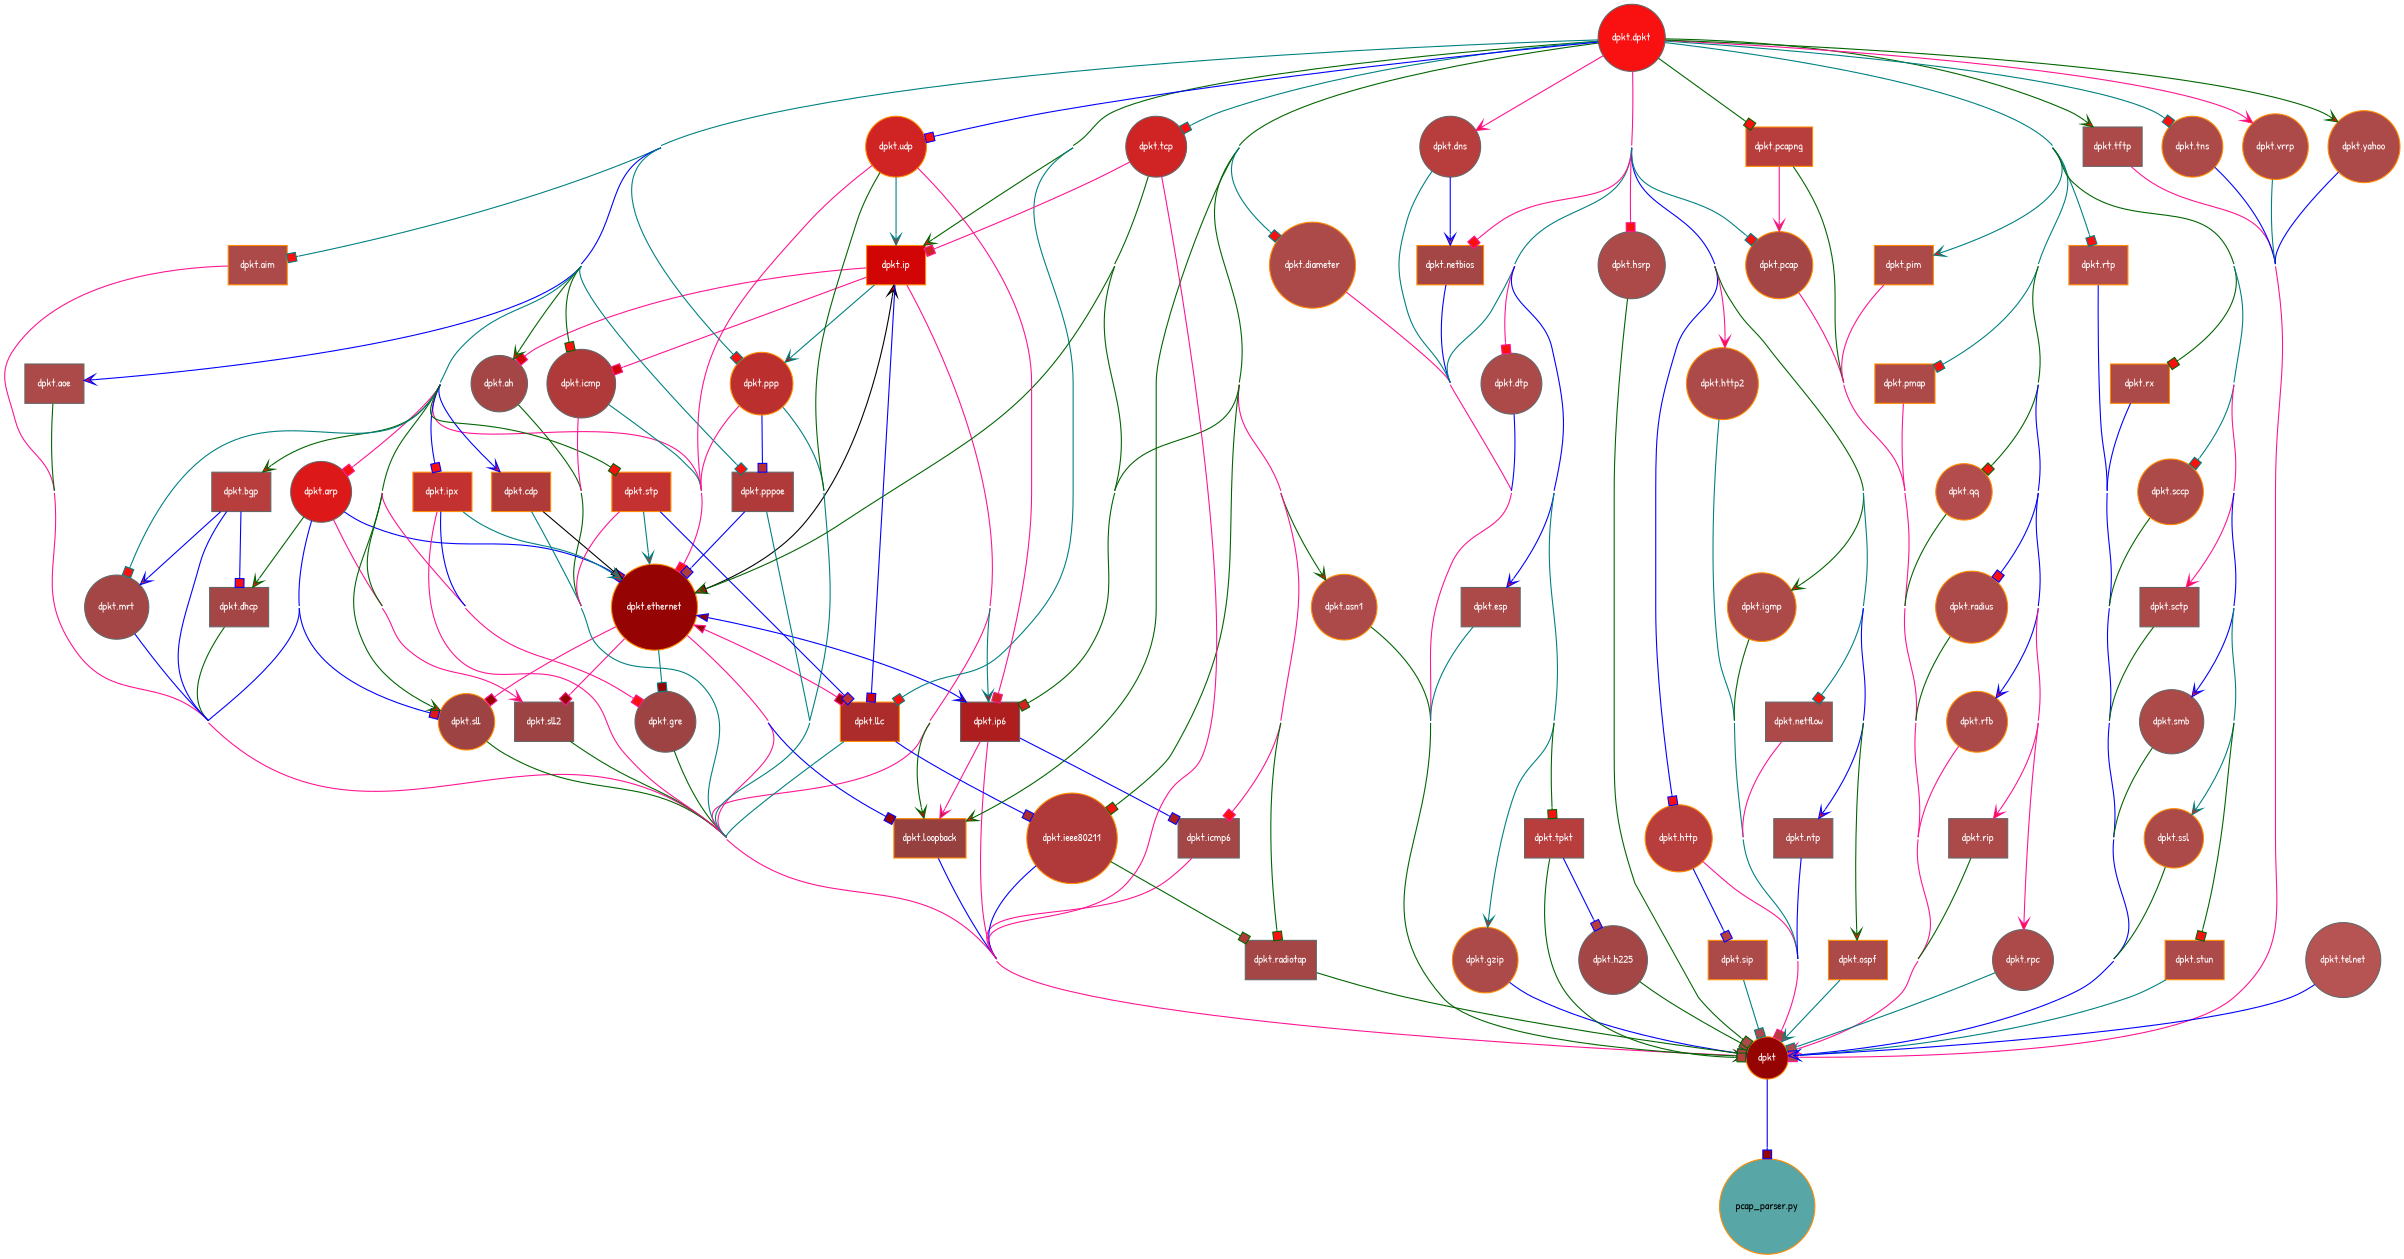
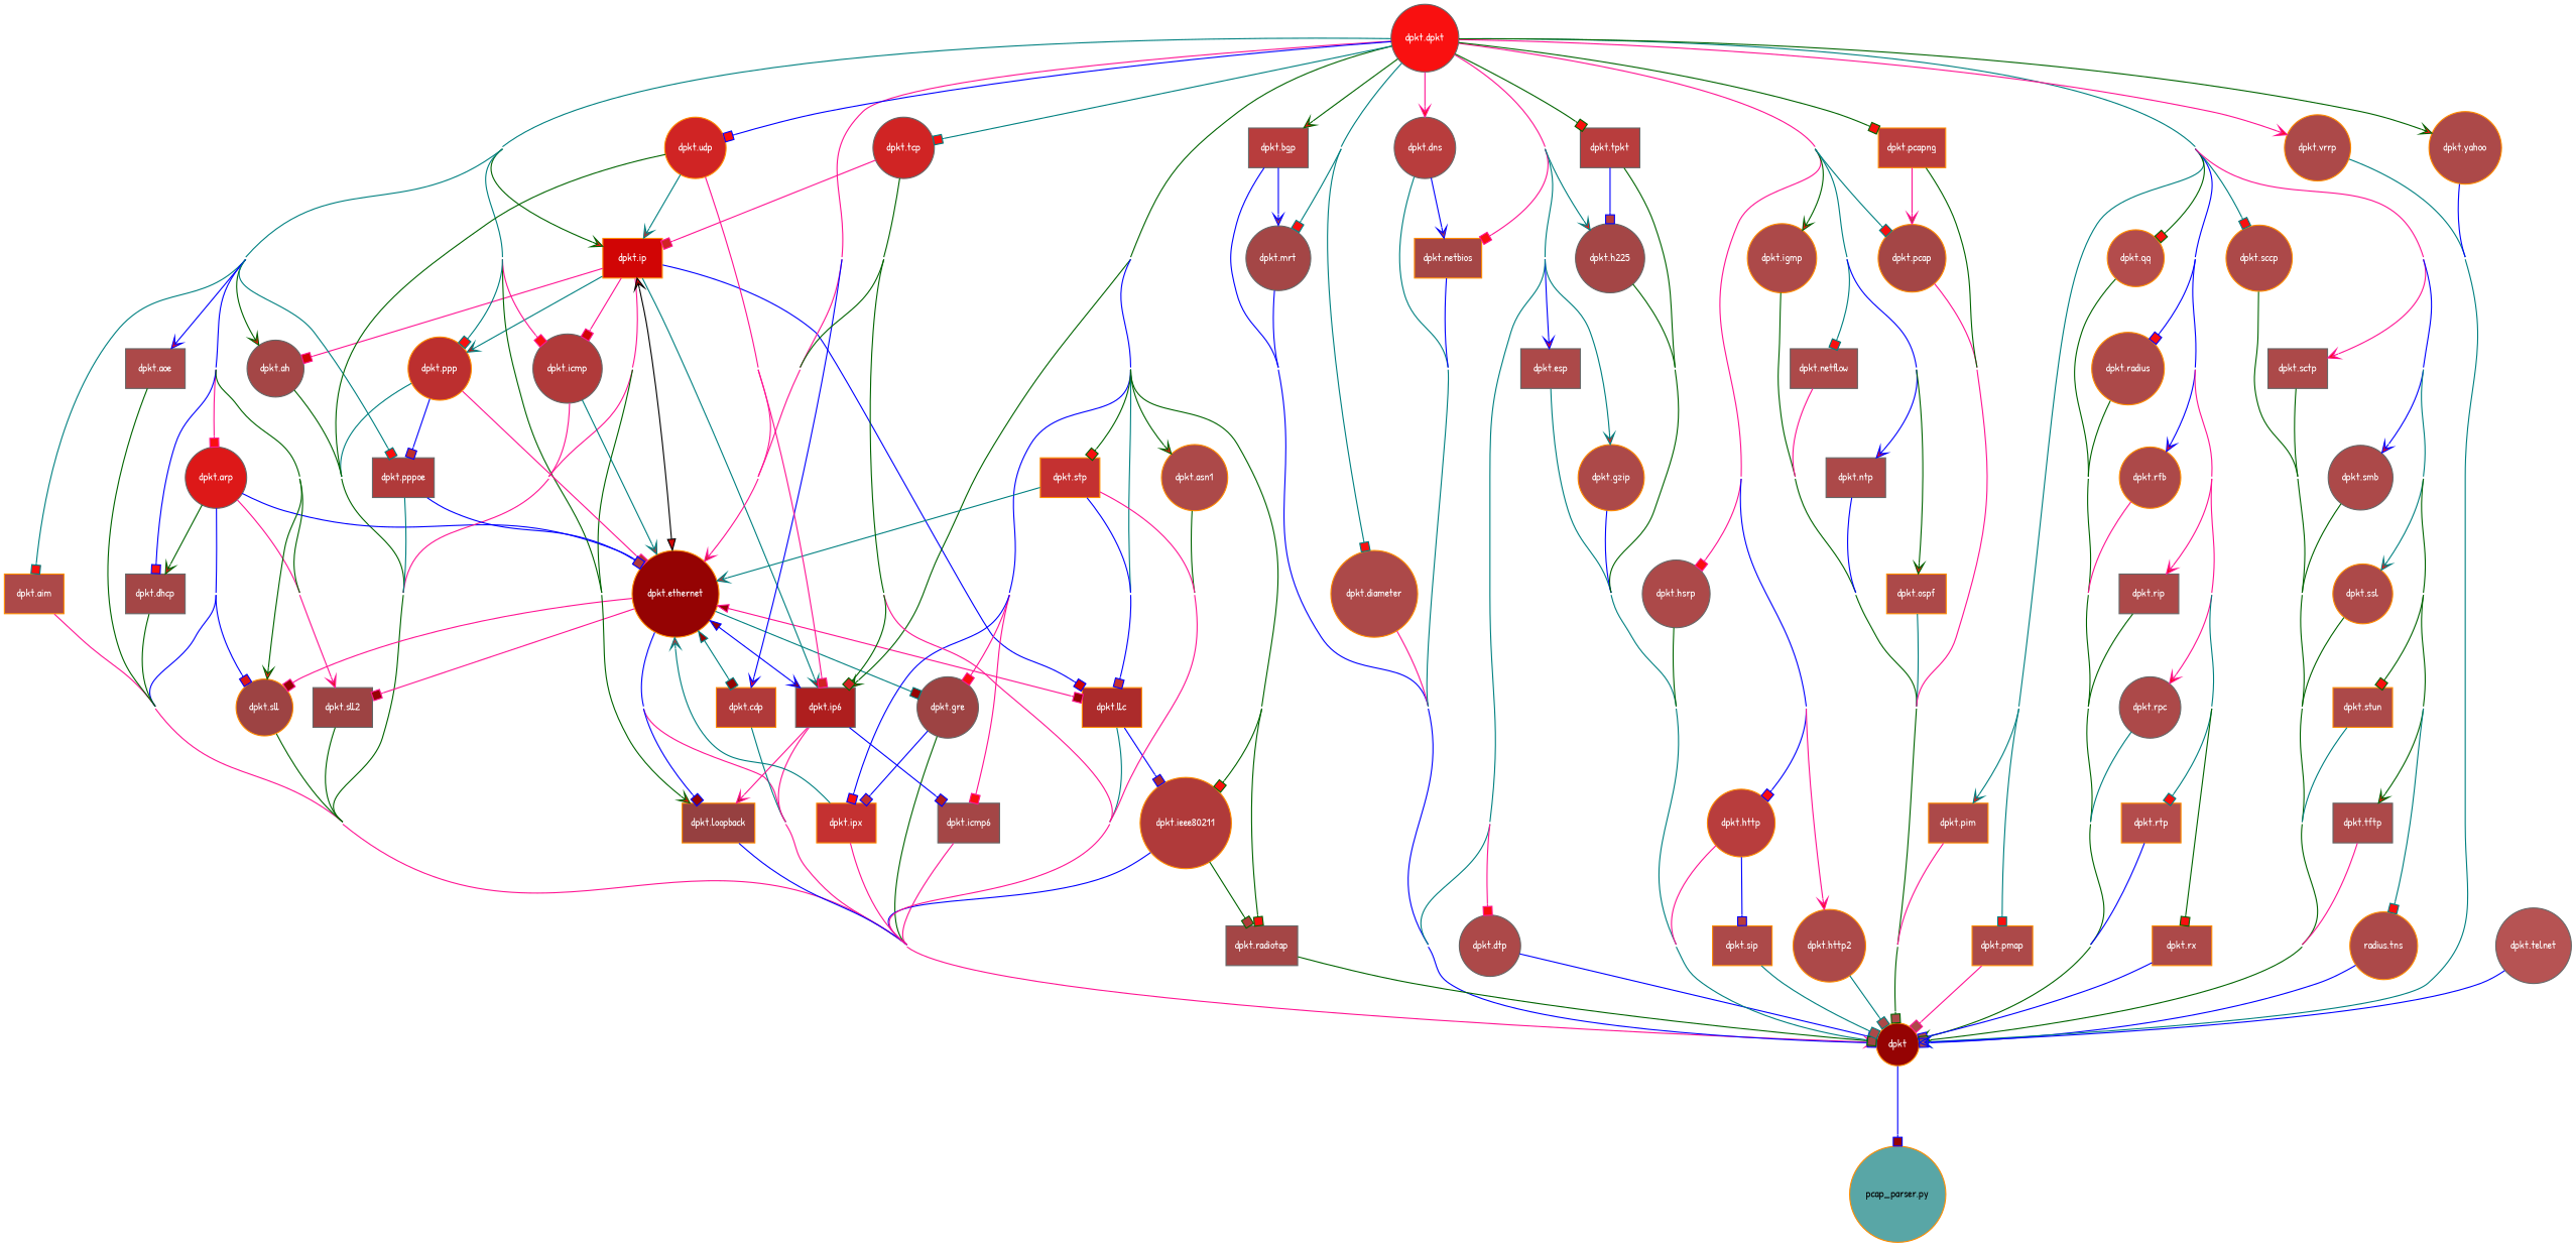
  digraph {
    concentrate=true
    fontname="Patrick Hand"
    rankdir=TB
    node [color=darkorange fillcolor="#ac4949" fontcolor="#ffffff" fontname="Patrick Hand" fontsize=10 shape=circle style=filled]
    edge [arrowhead=box color=darkgreen fillcolor="#f91010" fontname="Patrick Hand"]
    dpkt [fillcolor="#950303"]
    n2 [fillcolor="#59a6a6" fontcolor="#000000" label="pcap_parser.py"]
    n3 [color=gray40 fillcolor="#a44646" label="dpkt.ah"]
    n4 [label="dpkt.aim" shape=box]
    n5 [color=gray40 label="dpkt.aoe" shape=box]
    n6 [color=gray40 fillcolor="#dd1818" label="dpkt.arp"]
    n7 [color=gray40 fillcolor="#a44646" label="dpkt.dhcp" shape=box]
    n8 [fillcolor="#950303" label="dpkt.ethernet"]
    n9 [fillcolor="#9d4343" label="dpkt.sll"]
    n10 [color=gray40 fillcolor="#9d4343" label="dpkt.sll2" shape=box]
    n11 [fillcolor="#b03a3a" label="dpkt.cdp" shape=box]
    n12 [color=gray40 fillcolor="#9d4343" label="dpkt.gre"]
    n13 [fillcolor="#d10505" label="dpkt.ip" shape=box]
    n14 [color=gray40 fillcolor="#ae1e1e" label="dpkt.ip6" shape=box]
    n15 [fillcolor="#ac2b2b" label="dpkt.llc" shape=box]
    n16 [fillcolor="#964040" label="dpkt.loopback" shape=box]
    n17 [label="dpkt.asn1"]
    n18 [color=gray40 fillcolor="#b83d3d" label="dpkt.bgp" shape=box]
    n19 [color=gray40 fillcolor="#a44646" label="dpkt.mrt"]
    n20 [label="dpkt.diameter"]
    n21 [color=gray40 fillcolor="#b83d3d" label="dpkt.dns"]
    n22 [fillcolor="#a44646" label="dpkt.netbios" shape=box]
    n23 [color=gray40 fillcolor="#f91010" label="dpkt.dpkt"]
    n24 [color=gray40 label="dpkt.dtp"]
    n25 [color=gray40 label="dpkt.esp" shape=box]
    n26 [label="dpkt.gzip"]
    n27 [color=gray40 fillcolor="#a44646" label="dpkt.h225"]
    n28 [color=gray40 label="dpkt.hsrp"]
    n29 [fillcolor="#b83d3d" label="dpkt.http"]
    n30 [label="dpkt.http2"]
    n31 [color=gray40 fillcolor="#b03a3a" label="dpkt.icmp"]
    n32 [color=gray40 fillcolor="#a44646" label="dpkt.icmp6" shape=box]
    n33 [fillcolor="#b03a3a" label="dpkt.ieee80211"]
    n34 [label="dpkt.igmp"]
    n35 [fillcolor="#c43131" label="dpkt.ipx" shape=box]
    n36 [color=gray40 label="dpkt.netflow" shape=box]
    n37 [color=gray40 label="dpkt.ntp" shape=box]
    n38 [label="dpkt.ospf" shape=box]
    n39 [fillcolor="#a44646" label="dpkt.pcap"]
    n40 [fillcolor="#b83d3d" label="dpkt.pcapng" shape=box]
    n41 [label="dpkt.pim" shape=box]
    n42 [label="dpkt.pmap" shape=box]
    n43 [fillcolor="#bc2f2f" label="dpkt.ppp"]
    n44 [color=gray40 fillcolor="#b03a3a" label="dpkt.pppoe" shape=box]
    n45 [fillcolor="#b34c4c" label="dpkt.qq"]
    n46 [color=gray40 fillcolor="#a44646" label="dpkt.radiotap" shape=box]
    n47 [label="dpkt.radius"]
    n48 [label="dpkt.rfb"]
    n49 [color=gray40 label="dpkt.rip" shape=box]
    n50 [color=gray40 label="dpkt.rpc"]
    n51 [fillcolor="#b34c4c" label="dpkt.rtp" shape=box]
    n52 [label="dpkt.rx" shape=box]
    n53 [label="dpkt.sccp"]
    n54 [color=gray40 label="dpkt.sctp" shape=box]
    n55 [color=gray40 label="dpkt.smb"]
    n56 [label="dpkt.ssl"]
    n57 [fillcolor="#c43131" label="dpkt.stp" shape=box]
    n58 [label="dpkt.stun" shape=box]
    n59 [color=gray40 fillcolor="#d02424" label="dpkt.tcp"]
    n60 [color=gray40 label="dpkt.tftp" shape=box]
-   n61 [label="dpkt.tns"]
+   n61 [label="radius.tns"]
    n62 [color=gray40 fillcolor="#b83d3d" label="dpkt.tpkt" shape=box]
    n63 [fillcolor="#d02424" label="dpkt.udp"]
    n64 [label="dpkt.vrrp"]
    n65 [label="dpkt.yahoo"]
    n66 [label="dpkt.sip" shape=box]
    n67 [color=gray40 fillcolor="#b65353" label="dpkt.telnet"]
    dpkt -> n2 [color=blue fillcolor="#950303" minlen=2]
    n3 -> dpkt [fillcolor="#a44646"]
    n4 -> dpkt [arrowhead=vee color=deeppink fillcolor="#ac4949"]
    n5 -> dpkt [arrowhead=vee fillcolor="#ac4949"]
    n6 -> dpkt [color=blue fillcolor="#dd1818"]
    n6 -> n7 [arrowhead=vee fillcolor="#dd1818"]
    n6 -> n8 [color=blue fillcolor="#dd1818"]
    n6 -> n9 [color=blue fillcolor="#dd1818"]
    n6 -> n10 [arrowhead=vee color=deeppink fillcolor="#dd1818"]
    n7 -> dpkt [arrowhead=vee fillcolor="#a44646"]
    n8 -> dpkt [color=deeppink fillcolor="#950303"]
    n8 -> n9 [color=deeppink fillcolor="#950303"]
    n8 -> n10 [color=deeppink fillcolor="#950303"]
+   n8 -> n11 [color=teal fillcolor="#950303"]
    n8 -> n12 [color=teal fillcolor="#950303"]
    n8 -> n13 [arrowhead=vee color=teal fillcolor="#950303"]
    n8 -> n14 [arrowhead=vee color=blue fillcolor="#950303"]
    n8 -> n15 [color=deeppink fillcolor="#950303"]
    n8 -> n16 [color=blue fillcolor="#950303"]
    n9 -> dpkt [fillcolor="#9d4343"]
    n10 -> dpkt [fillcolor="#9d4343"]
    n11 -> dpkt [arrowhead=vee color=teal fillcolor="#b03a3a"]
    n11 -> n8 [fillcolor="#b03a3a" arrowhead="" color=""]
    n12 -> dpkt [arrowhead=vee fillcolor="#9d4343"]
    n13 -> dpkt [arrowhead=vee color=deeppink fillcolor="#d10505"]
    n13 -> n3 [color=deeppink fillcolor="#d10505"]
    n13 -> n8 [fillcolor="#d10505" arrowhead="" color=""]
    n13 -> n14 [arrowhead=vee color=teal fillcolor="#d10505"]
    n13 -> n15 [color=blue fillcolor="#d10505"]
    n13 -> n16 [arrowhead=vee fillcolor="#d10505"]
    n13 -> n31 [color=deeppink fillcolor="#d10505"]
    n13 -> n43 [arrowhead=vee color=teal fillcolor="#d10505"]
    n14 -> dpkt [color=deeppink fillcolor="#ae1e1e"]
    n14 -> n8 [fillcolor="#ae1e1e" arrowhead="" color=""]
    n14 -> n16 [arrowhead=vee color=deeppink fillcolor="#ae1e1e"]
    n14 -> n32 [color=blue fillcolor="#ae1e1e"]
    n15 -> dpkt [arrowhead=vee color=teal fillcolor="#ac2b2b"]
    n15 -> n8 [fillcolor="#ac2b2b" arrowhead="" color=""]
    n15 -> n33 [color=blue fillcolor="#ac2b2b"]
    n16 -> dpkt [arrowhead=vee color=blue fillcolor="#964040"]
    n17 -> dpkt [arrowhead=vee fillcolor="#ac4949"]
    n18 -> dpkt [color=blue fillcolor="#b83d3d"]
    n18 -> n19 [arrowhead=vee color=blue fillcolor="#b83d3d"]
    n19 -> dpkt [arrowhead=vee color=blue fillcolor="#a44646"]
    n20 -> dpkt [arrowhead=vee color=deeppink fillcolor="#ac4949"]
    n21 -> dpkt [color=teal fillcolor="#b83d3d"]
    n21 -> n22 [arrowhead=vee color=blue fillcolor="#b83d3d"]
    n22 -> dpkt [color=blue fillcolor="#a44646"]
    n23 -> dpkt [arrowhead=vee color=teal]
    n23 -> n3 [arrowhead=vee]
    n23 -> n4 [color=teal]
    n23 -> n5 [arrowhead=vee color=blue]
    n23 -> n6 [color=deeppink]
-   n18 -> n7 [color=blue]
+   n23 -> n7 [color=blue]
    n23 -> n8 [color=deeppink]
    n23 -> n9 [arrowhead=vee]
    n23 -> n10
    n23 -> n11 [arrowhead=vee color=blue]
    n23 -> n12 [color=deeppink]
    n23 -> n13 [arrowhead=vee]
    n23 -> n14 [arrowhead=vee]
    n23 -> n15 [color=teal]
    n23 -> n16 [arrowhead=vee]
    n23 -> n17 [arrowhead=vee]
    n23 -> n18 [arrowhead=vee]
    n23 -> n19 [color=teal]
    n23 -> n20 [color=teal]
    n23 -> n21 [arrowhead=vee color=deeppink]
    n23 -> n22 [color=deeppink]
    n23 -> n24 [color=deeppink]
    n23 -> n25 [arrowhead=vee color=blue]
    n23 -> n26 [arrowhead=vee color=teal]
+   n23 -> n27 [arrowhead=vee color=teal]
    n23 -> n28 [color=deeppink]
    n23 -> n29 [color=blue]
    n23 -> n30 [arrowhead=vee color=deeppink]
-   n23 -> n31
+   n23 -> n31 [color=deeppink]
    n23 -> n32 [color=deeppink]
    n23 -> n33
    n23 -> n34 [arrowhead=vee]
    n23 -> n35 [color=blue]
    n23 -> n36 [color=teal]
    n23 -> n37 [arrowhead=vee color=blue]
    n23 -> n38 [arrowhead=vee]
    n23 -> n39 [color=teal]
    n23 -> n40
    n23 -> n41 [arrowhead=vee color=teal]
    n23 -> n42 [color=teal]
    n23 -> n43 [color=teal]
    n23 -> n44 [color=teal]
    n23 -> n45
    n23 -> n46
    n23 -> n47 [color=blue]
    n23 -> n48 [arrowhead=vee color=blue]
    n23 -> n49 [arrowhead=vee color=deeppink]
    n23 -> n50 [arrowhead=vee color=deeppink]
    n23 -> n51 [color=teal]
    n23 -> n52
    n23 -> n53 [color=teal]
    n23 -> n54 [arrowhead=vee color=deeppink]
    n23 -> n55 [arrowhead=vee color=blue]
    n23 -> n56 [arrowhead=vee color=teal]
    n23 -> n57
    n23 -> n58
    n23 -> n59 [color=teal]
    n23 -> n60 [arrowhead=vee]
    n23 -> n61 [color=teal]
    n23 -> n62
    n23 -> n63 [color=blue]
    n23 -> n64 [arrowhead=vee color=deeppink]
    n23 -> n65 [arrowhead=vee]
    n24 -> dpkt [color=blue fillcolor="#ac4949"]
    n25 -> dpkt [color=teal fillcolor="#ac4949"]
    n26 -> dpkt [color=blue fillcolor="#ac4949"]
    n27 -> dpkt [fillcolor="#a44646"]
    n28 -> dpkt [fillcolor="#ac4949"]
    n29 -> dpkt [color=deeppink fillcolor="#b83d3d"]
    n29 -> n66 [color=blue fillcolor="#b83d3d"]
    n30 -> dpkt [color=teal fillcolor="#ac4949"]
    n31 -> dpkt [arrowhead=vee color=deeppink fillcolor="#b03a3a"]
    n31 -> n8 [arrowhead=vee color=teal fillcolor="#b03a3a"]
    n32 -> dpkt [arrowhead=vee color=deeppink fillcolor="#a44646"]
    n33 -> dpkt [color=blue fillcolor="#b03a3a"]
    n33 -> n46 [fillcolor="#b03a3a"]
    n34 -> dpkt [fillcolor="#ac4949"]
    n35 -> dpkt [color=deeppink fillcolor="#c43131"]
    n35 -> n8 [arrowhead=vee color=teal fillcolor="#c43131"]
-   n35 -> n12 [color=blue fillcolor="#c43131"]
+   n12 -> n35 [color=blue fillcolor="#c43131"]
    n36 -> dpkt [arrowhead=vee color=deeppink fillcolor="#ac4949"]
    n37 -> dpkt [color=blue fillcolor="#ac4949"]
    n38 -> dpkt [arrowhead=vee color=teal fillcolor="#ac4949"]
    n39 -> dpkt [arrowhead=vee color=deeppink fillcolor="#a44646"]
    n40 -> dpkt [arrowhead=vee fillcolor="#b83d3d"]
    n40 -> n39 [arrowhead=vee color=deeppink fillcolor="#b83d3d"]
    n41 -> dpkt [arrowhead=vee color=deeppink fillcolor="#ac4949"]
    n42 -> dpkt [color=deeppink fillcolor="#ac4949"]
    n43 -> dpkt [color=teal fillcolor="#bc2f2f"]
    n43 -> n8 [color=deeppink fillcolor="#bc2f2f"]
    n43 -> n44 [color=blue fillcolor="#bc2f2f"]
    n44 -> dpkt [color=teal fillcolor="#b03a3a"]
    n44 -> n8 [color=blue fillcolor="#b03a3a"]
    n45 -> dpkt [arrowhead=vee fillcolor="#b34c4c"]
    n46 -> dpkt [fillcolor="#a44646"]
    n47 -> dpkt [fillcolor="#ac4949"]
    n48 -> dpkt [color=deeppink fillcolor="#ac4949"]
    n49 -> dpkt [arrowhead=vee fillcolor="#ac4949"]
    n50 -> dpkt [color=teal fillcolor="#ac4949"]
    n51 -> dpkt [color=blue fillcolor="#b34c4c"]
    n52 -> dpkt [color=blue fillcolor="#ac4949"]
    n53 -> dpkt [fillcolor="#ac4949"]
    n54 -> dpkt [arrowhead=vee fillcolor="#ac4949"]
    n55 -> dpkt [arrowhead=vee fillcolor="#ac4949"]
    n56 -> dpkt [fillcolor="#ac4949"]
    n57 -> dpkt [arrowhead=vee color=deeppink fillcolor="#c43131"]
    n57 -> n8 [arrowhead=vee color=teal fillcolor="#c43131"]
    n57 -> n15 [color=blue fillcolor="#c43131"]
    n58 -> dpkt [arrowhead=vee color=teal fillcolor="#ac4949"]
    n59 -> dpkt [arrowhead=vee color=deeppink fillcolor="#d02424"]
    n59 -> n8 [arrowhead=vee fillcolor="#d02424"]
    n59 -> n13 [color=deeppink fillcolor="#d02424"]
    n59 -> n14 [fillcolor="#d02424"]
    n60 -> dpkt [color=deeppink fillcolor="#ac4949"]
    n61 -> dpkt [color=blue fillcolor="#ac4949"]
    n62 -> dpkt [fillcolor="#b83d3d"]
    n62 -> n27 [color=blue fillcolor="#b83d3d"]
    n63 -> dpkt [fillcolor="#d02424"]
    n63 -> n8 [arrowhead=vee color=deeppink fillcolor="#d02424"]
    n63 -> n13 [arrowhead=vee color=teal fillcolor="#d02424"]
    n63 -> n14 [color=deeppink fillcolor="#d02424"]
    n64 -> dpkt [arrowhead=vee color=teal fillcolor="#ac4949"]
    n65 -> dpkt [arrowhead=vee color=blue fillcolor="#ac4949"]
    n66 -> dpkt [color=teal fillcolor="#ac4949"]
    n67 -> dpkt [arrowhead=vee color=blue fillcolor="#b65353"]
  }
